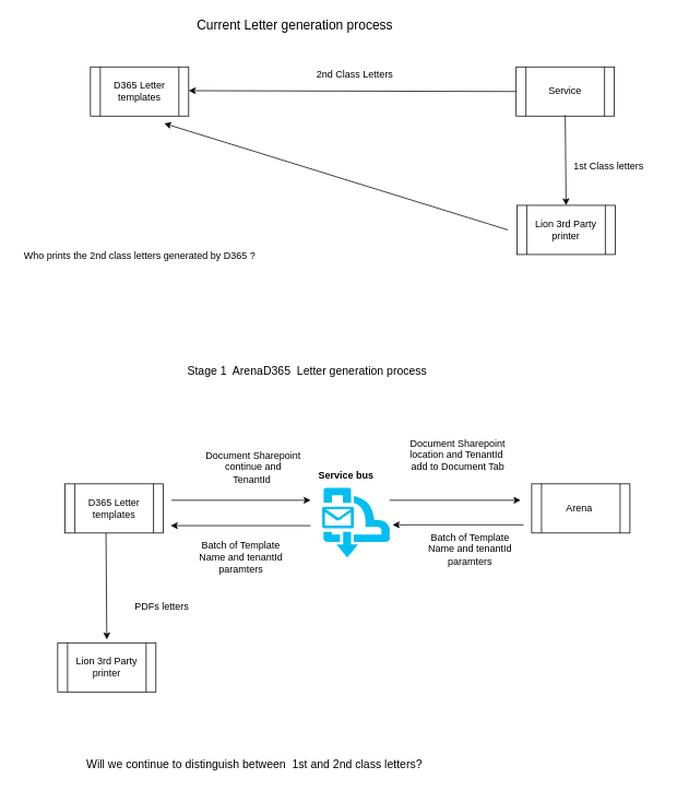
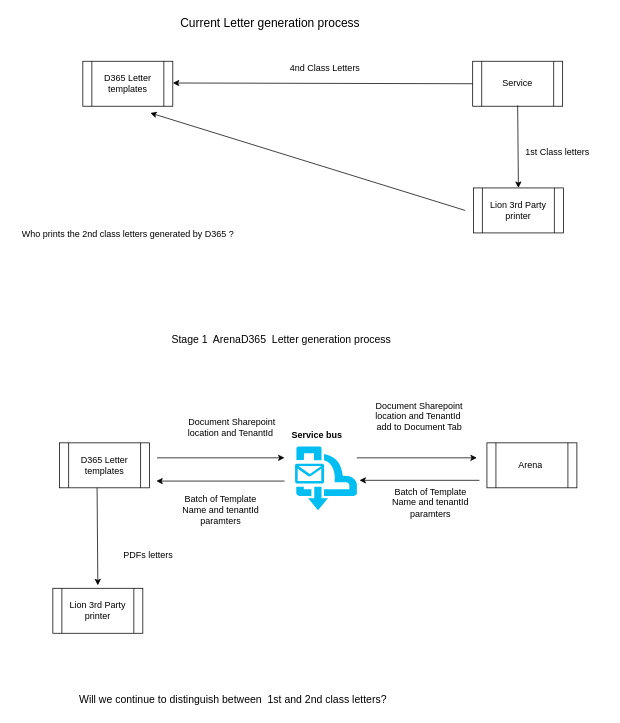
  <mxCell id="0" />
  <mxCell id="1" parent="0" />
  <mxCell id="2" value="Service&lt;br&gt;" style="shape=process;whiteSpace=wrap;html=1;backgroundOutline=1;" vertex="1" parent="1"><mxGeometry x="630" y="81" width="120" height="60" as="geometry" /></mxCell>
  <mxCell id="3" value="D365 Letter templates" style="shape=process;whiteSpace=wrap;html=1;backgroundOutline=1;" vertex="1" parent="1"><mxGeometry x="110" y="81" width="120" height="60" as="geometry" /></mxCell>
  <mxCell id="4" value="" style="endArrow=classic;html=1;exitX=0;exitY=0.5;exitDx=0;exitDy=0;" edge="1" parent="1" source="2"><mxGeometry width="50" height="50" relative="1" as="geometry"><mxPoint x="600" y="100" as="sourcePoint" /><mxPoint x="230" y="110" as="targetPoint" /></mxGeometry></mxCell>
- <mxCell id="5" value="2nd Class Letters&amp;nbsp;" style="text;html=1;strokeColor=none;fillColor=none;align=center;verticalAlign=middle;whiteSpace=wrap;rounded=0;" vertex="1" parent="1"><mxGeometry x="365" y="80" width="140" height="20" as="geometry" /></mxCell>
+ <mxCell id="5" value="4nd Class Letters&amp;nbsp;" style="text;html=1;strokeColor=none;fillColor=none;align=center;verticalAlign=middle;whiteSpace=wrap;rounded=0;" vertex="1" parent="1"><mxGeometry x="365" y="80" width="140" height="20" as="geometry" /></mxCell>
  <mxCell id="6" value="Lion 3rd Party printer" style="shape=process;whiteSpace=wrap;html=1;backgroundOutline=1;" vertex="1" parent="1"><mxGeometry x="631" y="250" width="120" height="60" as="geometry" /></mxCell>
  <mxCell id="7" value="" style="endArrow=classic;html=1;entryX=0.5;entryY=0;entryDx=0;entryDy=0;" edge="1" parent="1" target="6"><mxGeometry width="50" height="50" relative="1" as="geometry"><mxPoint x="690" y="140" as="sourcePoint" /><mxPoint x="680" y="250" as="targetPoint" /></mxGeometry></mxCell>
  <mxCell id="8" value="1st Class letters&amp;nbsp;" style="text;html=1;strokeColor=none;fillColor=none;align=center;verticalAlign=middle;whiteSpace=wrap;rounded=0;" vertex="1" parent="1"><mxGeometry x="685" y="192" width="120" height="20" as="geometry" /></mxCell>
  <mxCell id="9" value="&lt;font style=&quot;font-size: 16px&quot;&gt;Current Letter generation process&lt;/font&gt;" style="text;html=1;strokeColor=none;fillColor=none;align=center;verticalAlign=middle;whiteSpace=wrap;rounded=0;" vertex="1" parent="1"><mxGeometry x="200" y="20" width="320" height="20" as="geometry" /></mxCell>
  <mxCell id="10" value="" style="endArrow=classic;html=1;" edge="1" parent="1"><mxGeometry width="50" height="50" relative="1" as="geometry"><mxPoint x="620" y="280" as="sourcePoint" /><mxPoint x="200" y="150" as="targetPoint" /></mxGeometry></mxCell>
  <mxCell id="11" value="Who prints the 2nd class letters generated by D365 ?" style="text;html=1;align=center;verticalAlign=middle;resizable=0;points=[];autosize=1;strokeColor=none;" vertex="1" parent="1"><mxGeometry x="20" y="302" width="300" height="20" as="geometry" /></mxCell>
  <mxCell id="12" value="D365 Letter templates" style="shape=process;whiteSpace=wrap;html=1;backgroundOutline=1;" vertex="1" parent="1"><mxGeometry x="79" y="590" width="120" height="60" as="geometry" /></mxCell>
  <mxCell id="13" value="Arena&amp;nbsp;" style="shape=process;whiteSpace=wrap;html=1;backgroundOutline=1;" vertex="1" parent="1"><mxGeometry x="649" y="590" width="120" height="60" as="geometry" /></mxCell>
  <mxCell id="14" value="" style="verticalLabelPosition=bottom;html=1;verticalAlign=top;align=center;strokeColor=none;fillColor=#00BEF2;shape=mxgraph.azure.service_bus_queues;pointerEvents=1;" vertex="1" parent="1"><mxGeometry x="393" y="595" width="82.5" height="85" as="geometry" /></mxCell>
  <mxCell id="15" value="&lt;b&gt;Service bus&lt;/b&gt;" style="text;html=1;strokeColor=none;fillColor=none;align=center;verticalAlign=middle;whiteSpace=wrap;rounded=0;" vertex="1" parent="1"><mxGeometry x="380" y="570" width="85" height="20" as="geometry" /></mxCell>
  <mxCell id="16" value="" style="endArrow=classic;html=1;" edge="1" parent="1"><mxGeometry width="50" height="50" relative="1" as="geometry"><mxPoint x="209" y="610" as="sourcePoint" /><mxPoint x="379" y="610" as="targetPoint" /></mxGeometry></mxCell>
  <mxCell id="17" value="" style="endArrow=classic;html=1;" edge="1" parent="1"><mxGeometry width="50" height="50" relative="1" as="geometry"><mxPoint x="475.5" y="610" as="sourcePoint" /><mxPoint x="635.5" y="610" as="targetPoint" /></mxGeometry></mxCell>
  <mxCell id="18" value="" style="endArrow=classic;html=1;entryX=1.075;entryY=0.85;entryDx=0;entryDy=0;entryPerimeter=0;" edge="1" parent="1" target="12"><mxGeometry width="50" height="50" relative="1" as="geometry"><mxPoint x="379" y="641" as="sourcePoint" /><mxPoint x="389" y="640" as="targetPoint" /></mxGeometry></mxCell>
  <mxCell id="19" value="" style="endArrow=classic;html=1;" edge="1" parent="1"><mxGeometry width="50" height="50" relative="1" as="geometry"><mxPoint x="639" y="640" as="sourcePoint" /><mxPoint x="479" y="640" as="targetPoint" /></mxGeometry></mxCell>
  <mxCell id="20" value="Batch of Template Name and tenantId paramters" style="text;html=1;strokeColor=none;fillColor=none;align=center;verticalAlign=middle;whiteSpace=wrap;rounded=0;" vertex="1" parent="1"><mxGeometry x="519" y="650" width="110" height="40" as="geometry" /></mxCell>
- <mxCell id="21" value="Document Sharepoint continue and TenantId&amp;nbsp;" style="text;html=1;strokeColor=none;fillColor=none;align=center;verticalAlign=middle;whiteSpace=wrap;rounded=0;" vertex="1" parent="1"><mxGeometry x="249" y="560" width="120" height="20" as="geometry" /></mxCell>
+ <mxCell id="21" value="Document Sharepoint location and TenantId&amp;nbsp;" style="text;html=1;strokeColor=none;fillColor=none;align=center;verticalAlign=middle;whiteSpace=wrap;rounded=0;" vertex="1" parent="1"><mxGeometry x="249" y="560" width="120" height="20" as="geometry" /></mxCell>
  <mxCell id="22" value="Document Sharepoint location and TenantId&amp;nbsp; add to Document Tab" style="text;html=1;strokeColor=none;fillColor=none;align=center;verticalAlign=middle;whiteSpace=wrap;rounded=0;" vertex="1" parent="1"><mxGeometry x="499" y="520" width="120" height="70" as="geometry" /></mxCell>
  <mxCell id="23" value="Lion 3rd Party printer" style="shape=process;whiteSpace=wrap;html=1;backgroundOutline=1;" vertex="1" parent="1"><mxGeometry x="70" y="784" width="120" height="60" as="geometry" /></mxCell>
  <mxCell id="24" value="" style="endArrow=classic;html=1;" edge="1" parent="1"><mxGeometry width="50" height="50" relative="1" as="geometry"><mxPoint x="129" y="650" as="sourcePoint" /><mxPoint x="130" y="780" as="targetPoint" /></mxGeometry></mxCell>
  <mxCell id="25" value="PDFs letters&amp;nbsp;" style="text;html=1;strokeColor=none;fillColor=none;align=center;verticalAlign=middle;whiteSpace=wrap;rounded=0;" vertex="1" parent="1"><mxGeometry x="139" y="730" width="120" height="20" as="geometry" /></mxCell>
  <mxCell id="26" value="Batch of Template Name and tenantId paramters" style="text;html=1;strokeColor=none;fillColor=none;align=center;verticalAlign=middle;whiteSpace=wrap;rounded=0;" vertex="1" parent="1"><mxGeometry x="239" y="660" width="110" height="40" as="geometry" /></mxCell>
  <mxCell id="27" value="Stage 1&amp;nbsp; ArenaD365&amp;nbsp; Letter generation process" style="text;html=1;strokeColor=none;fillColor=none;align=center;verticalAlign=middle;whiteSpace=wrap;rounded=0;fontSize=14;" vertex="1" parent="1"><mxGeometry x="220" y="442" width="310" height="20" as="geometry" /></mxCell>
  <mxCell id="28" value="Will we continue to distinguish between&amp;nbsp; 1st and 2nd class letters?" style="text;html=1;align=center;verticalAlign=middle;resizable=0;points=[];autosize=1;strokeColor=none;fontSize=14;" vertex="1" parent="1"><mxGeometry x="95" y="922" width="430" height="20" as="geometry" /></mxCell>
